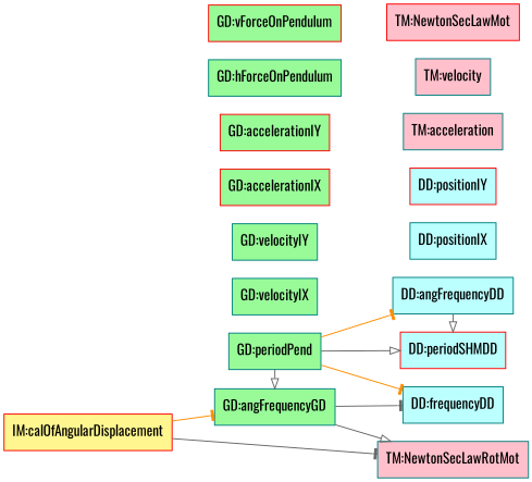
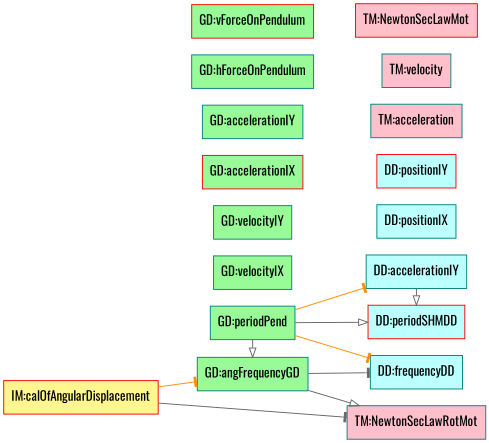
  digraph {
    fontname=Oswald
    rankdir=LR
    node [color=teal fillcolor=palegreen fontname=Oswald shape=box style=filled]
    edge [arrowhead=tee color=gray40 fontname=Oswald]
-   n1 [fillcolor=paleturquoise1 label="DD:angFrequencyDD"]
+   n1 [fillcolor=paleturquoise1 label="DD:accelerationIY"]
    n2 [color=red fillcolor=paleturquoise1 label="DD:periodSHMDD"]
    n3 [fillcolor=paleturquoise1 label="DD:frequencyDD"]
    n4 [fillcolor=paleturquoise1 label="DD:positionIX"]
    n5 [color=red fillcolor=paleturquoise1 label="DD:positionIY"]
    n6 [fillcolor=pink label="TM:NewtonSecLawRotMot"]
    n7 [fillcolor=pink label="TM:acceleration"]
    n8 [fillcolor=pink label="TM:velocity"]
    n9 [color=red fillcolor=pink label="TM:NewtonSecLawMot"]
    n10 [label="GD:angFrequencyGD"]
    n11 [label="GD:periodPend"]
    n12 [label="GD:velocityIX"]
    n13 [label="GD:velocityIY"]
    n14 [color=red label="GD:accelerationIX"]
-   n15 [color=red label="GD:accelerationIY"]
+   n15 [label="GD:accelerationIY"]
    n16 [label="GD:hForceOnPendulum"]
    n17 [color=red label="GD:vForceOnPendulum"]
    n18 [color=red fillcolor=khaki1 label="IM:calOfAngularDisplacement"]
    subgraph sub_1 {
      rank=same
      n1
      n2
      n3
      n4
      n5
    }
    subgraph sub_2 {
      rank=same
      n6
      n7
      n8
      n9
    }
    subgraph sub_3 {
      rank=same
      n10
      n11
      n12
      n13
      n14
      n15
      n16
      n17
    }
    subgraph sub_4 {
      rank=same
      n18
    }
    n1 -> n2 [arrowhead=onormal]
    n10 -> n3
    n10 -> n6 [arrowhead=onormal]
    n11 -> n1 [color=darkorange]
    n11 -> n2 [arrowhead=onormal]
    n11 -> n3 [color=darkorange]
    n11 -> n10 [arrowhead=onormal]
    n18 -> n6
    n18 -> n10 [color=darkorange]
  }
